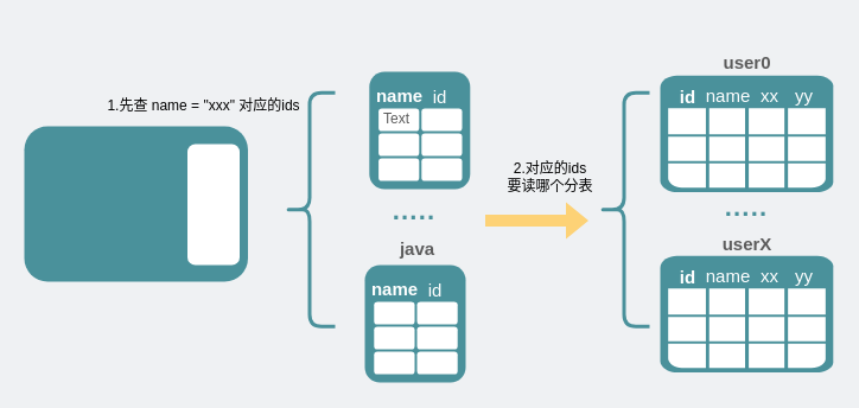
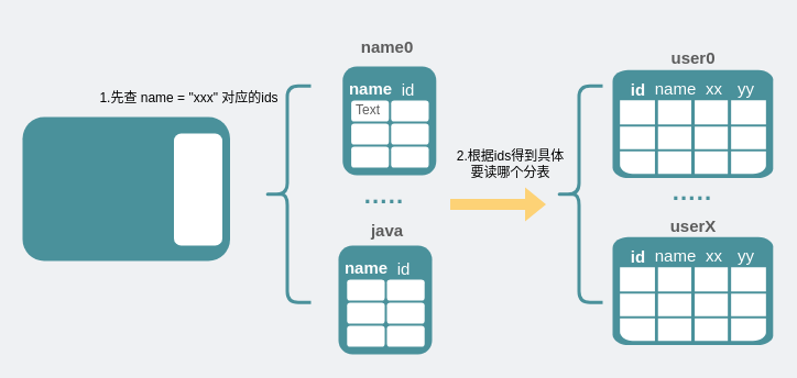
  <mxCell id="0" />
  <mxCell id="1" parent="0" />
  <mxCell id="2" value="" style="rounded=1;whiteSpace=wrap;html=1;fillColor=#4A919B;strokeColor=none;" vertex="1" parent="1"><mxGeometry x="307" y="223" width="85" height="99" as="geometry" /></mxCell>
  <mxCell id="3" value="" style="rounded=1;whiteSpace=wrap;html=1;fillColor=#4A919B;strokeColor=none;" parent="1" vertex="1"><mxGeometry x="20" y="106" width="188.5" height="131" as="geometry" /></mxCell>
  <mxCell id="4" value="" style="shadow=0;dashed=0;html=1;strokeColor=none;fillColor=#4A919B;labelPosition=center;verticalLabelPosition=bottom;verticalAlign=top;align=center;outlineConnect=0;shape=mxgraph.veeam.table;fontSize=22;" parent="1" vertex="1"><mxGeometry x="556" y="63.35" width="145.8" height="98.15" as="geometry" /></mxCell>
  <mxCell id="5" value="&lt;font color=&quot;#ffffff&quot; style=&quot;font-size: 22px;&quot;&gt;orm&lt;/font&gt;" style="rounded=1;whiteSpace=wrap;html=1;fillColor=#ffffff;strokeColor=none;" parent="1" vertex="1"><mxGeometry x="157.5" y="121" width="44" height="102" as="geometry" /></mxCell>
  <mxCell id="6" value="" style="shape=curlyBracket;whiteSpace=wrap;html=1;rounded=1;fontSize=22;fontColor=#FFFFFF;strokeColor=#4A919B;fillColor=none;strokeWidth=3;" parent="1" vertex="1"><mxGeometry x="239" y="77.85" width="43" height="197" as="geometry" /></mxCell>
  <mxCell id="7" value="&lt;span style=&quot;font-size: 15px;&quot;&gt;&lt;b&gt;id&lt;/b&gt;&lt;/span&gt;" style="text;strokeColor=none;fillColor=none;html=1;fontSize=15;fontStyle=0;verticalAlign=middle;align=center;fontColor=#FFFFFF;" parent="1" vertex="1"><mxGeometry x="556.8" y="70.5" width="44" height="20" as="geometry" /></mxCell>
  <mxCell id="8" value="&lt;font color=&quot;#5c5c5c&quot;&gt;&lt;span style=&quot;font-size: 15px;&quot;&gt;user0&lt;/span&gt;&lt;span style=&quot;font-family: monospace; font-size: 0px; font-weight: 400; text-align: start;&quot;&gt;%3CmxGraphModel%3E%3Croot%3E%3CmxCell%20id%3D%220%22%2F%3E%3CmxCell%20id%3D%221%22%20parent%3D%220%22%2F%3E%3CmxCell%20id%3D%222%22%20value%3D%22%26lt%3Bspan%20style%3D%26quot%3Bfont-size%3A%2015px%3B%26quot%3B%26gt%3Buser0%26lt%3B%2Fspan%26gt%3B%22%20style%3D%22text%3BstrokeColor%3Dnone%3BfillColor%3Dnone%3Bhtml%3D1%3BfontSize%3D24%3BfontStyle%3D1%3BverticalAlign%3Dmiddle%3Balign%3Dcenter%3BfontColor%3D%23FFFFFF%3B%22%20vertex%3D%221%22%20parent%3D%221%22%3E%3CmxGeometry%20x%3D%22328.1%22%20y%3D%221315%22%20width%3D%22100%22%20height%3D%2240%22%20as%3D%22geometry%22%2F%3E%3C%2FmxCell%3E%3C%2Froot%3E%3C%2FmxGraphModel%3E00&lt;/span&gt;&lt;/font&gt;" style="text;strokeColor=none;fillColor=none;html=1;fontSize=24;fontStyle=1;verticalAlign=middle;align=center;fontColor=#FFFFFF;" parent="1" vertex="1"><mxGeometry x="578.9" y="29.5" width="100" height="40" as="geometry" /></mxCell>
  <mxCell id="9" value="&lt;font color=&quot;#4a919b&quot; style=&quot;font-size: 22px;&quot;&gt;&lt;b&gt;·····&lt;/b&gt;&lt;/font&gt;" style="text;html=1;strokeColor=none;fillColor=none;align=center;verticalAlign=middle;whiteSpace=wrap;rounded=0;" parent="1" vertex="1"><mxGeometry x="598.9" y="165.85" width="60" height="30" as="geometry" /></mxCell>
  <mxCell id="10" style="edgeStyle=orthogonalEdgeStyle;rounded=0;orthogonalLoop=1;jettySize=auto;html=1;exitX=0.5;exitY=1;exitDx=0;exitDy=0;fontSize=15;fontColor=#4A919B;" parent="1" edge="1"><mxGeometry relative="1" as="geometry"><mxPoint x="574.3" y="112.35" as="sourcePoint" /><mxPoint x="574.3" y="112.35" as="targetPoint" /></mxGeometry></mxCell>
  <mxCell id="11" value="&lt;span style=&quot;font-size: 15px;&quot;&gt;name&lt;/span&gt;" style="text;strokeColor=none;fillColor=none;html=1;fontSize=15;fontStyle=0;verticalAlign=middle;align=center;fontColor=#FFFFFF;" parent="1" vertex="1"><mxGeometry x="590.8" y="69.5" width="44" height="20" as="geometry" /></mxCell>
  <mxCell id="12" value="&lt;span style=&quot;font-size: 15px;&quot;&gt;xx&lt;/span&gt;" style="text;strokeColor=none;fillColor=none;html=1;fontSize=15;fontStyle=0;verticalAlign=middle;align=center;fontColor=#FFFFFF;" parent="1" vertex="1"><mxGeometry x="625.8" y="69.5" width="44" height="20" as="geometry" /></mxCell>
  <mxCell id="13" value="yy" style="text;strokeColor=none;fillColor=none;html=1;fontSize=15;fontStyle=0;verticalAlign=middle;align=center;fontColor=#FFFFFF;" parent="1" vertex="1"><mxGeometry x="654.8" y="69.5" width="44" height="20" as="geometry" /></mxCell>
  <mxCell id="14" value="" style="shadow=0;dashed=0;html=1;strokeColor=none;fillColor=#4A919B;labelPosition=center;verticalLabelPosition=bottom;verticalAlign=top;align=center;outlineConnect=0;shape=mxgraph.veeam.table;fontSize=22;" parent="1" vertex="1"><mxGeometry x="556" y="215.35" width="145.8" height="98.15" as="geometry" /></mxCell>
  <mxCell id="15" value="&lt;span style=&quot;font-size: 15px;&quot;&gt;&lt;b&gt;id&lt;/b&gt;&lt;/span&gt;" style="text;strokeColor=none;fillColor=none;html=1;fontSize=15;fontStyle=0;verticalAlign=middle;align=center;fontColor=#FFFFFF;" parent="1" vertex="1"><mxGeometry x="556.8" y="222.5" width="44" height="20" as="geometry" /></mxCell>
  <mxCell id="16" value="&lt;font color=&quot;#5c5c5c&quot;&gt;&lt;span style=&quot;font-size: 15px;&quot;&gt;userX&lt;/span&gt;&lt;span style=&quot;font-family: monospace; font-size: 0px; font-weight: 400; text-align: start;&quot;&gt;%3CmxGraphModel%3E%3Croot%3E%3CmxCell%20id%3D%220%22%2F%3E%3CmxCell%20id%3D%221%22%20parent%3D%220%22%2F%3E%3CmxCell%20id%3D%222%22%20value%3D%22%26lt%3Bspan%20style%3D%26quot%3Bfont-size%3A%2015px%3B%26quot%3B%26gt%3Buser0%26lt%3B%2Fspan%26gt%3B%22%20style%3D%22text%3BstrokeColor%3Dnone%3BfillColor%3Dnone%3Bhtml%3D1%3BfontSize%3D24%3BfontStyle%3D1%3BverticalAlign%3Dmiddle%3Balign%3Dcenter%3BfontColor%3D%23FFFFFF%3B%22%20vertex%3D%221%22%20parent%3D%221%22%3E%3CmxGeometry%20x%3D%22328.1%22%20y%3D%221315%22%20width%3D%22100%22%20height%3D%2240%22%20as%3D%22geometry%22%2F%3E%3C%2FmxCell%3E%3C%2Froot%3E%3C%2FmxGraphModel%3E0&lt;/span&gt;&lt;/font&gt;" style="text;strokeColor=none;fillColor=none;html=1;fontSize=24;fontStyle=1;verticalAlign=middle;align=center;fontColor=#FFFFFF;" parent="1" vertex="1"><mxGeometry x="578.9" y="191.5" width="100" height="23" as="geometry" /></mxCell>
  <mxCell id="17" style="edgeStyle=orthogonalEdgeStyle;rounded=0;orthogonalLoop=1;jettySize=auto;html=1;exitX=0.5;exitY=1;exitDx=0;exitDy=0;fontSize=15;fontColor=#4A919B;" parent="1" edge="1"><mxGeometry relative="1" as="geometry"><mxPoint x="574.3" y="264.35" as="sourcePoint" /><mxPoint x="574.3" y="264.35" as="targetPoint" /></mxGeometry></mxCell>
  <mxCell id="18" value="&lt;span style=&quot;font-size: 15px;&quot;&gt;name&lt;/span&gt;" style="text;strokeColor=none;fillColor=none;html=1;fontSize=15;fontStyle=0;verticalAlign=middle;align=center;fontColor=#FFFFFF;" parent="1" vertex="1"><mxGeometry x="590.8" y="221.5" width="44" height="20" as="geometry" /></mxCell>
  <mxCell id="19" value="&lt;span style=&quot;font-size: 15px;&quot;&gt;xx&lt;/span&gt;" style="text;strokeColor=none;fillColor=none;html=1;fontSize=15;fontStyle=0;verticalAlign=middle;align=center;fontColor=#FFFFFF;" parent="1" vertex="1"><mxGeometry x="625.8" y="221.5" width="44" height="20" as="geometry" /></mxCell>
  <mxCell id="20" value="&lt;span style=&quot;font-size: 15px;&quot;&gt;yy&lt;/span&gt;" style="text;strokeColor=none;fillColor=none;html=1;fontSize=15;fontStyle=0;verticalAlign=middle;align=center;fontColor=#FFFFFF;" parent="1" vertex="1"><mxGeometry x="654.8" y="221.5" width="44" height="20" as="geometry" /></mxCell>
  <mxCell id="21" value="&lt;span style=&quot;font-size: 15px;&quot;&gt;id&lt;/span&gt;" style="text;strokeColor=none;fillColor=none;html=1;fontSize=15;fontStyle=0;verticalAlign=middle;align=center;fontColor=#FFFFFF;" vertex="1" parent="1"><mxGeometry x="344.2" y="234" width="44" height="20" as="geometry" /></mxCell>
  <mxCell id="22" value="&lt;font color=&quot;#5c5c5c&quot;&gt;&lt;span style=&quot;font-size: 15px;&quot;&gt;java&lt;/span&gt;&lt;/font&gt;" style="text;strokeColor=none;fillColor=none;html=1;fontSize=24;fontStyle=1;verticalAlign=middle;align=center;fontColor=#FFFFFF;" vertex="1" parent="1"><mxGeometry x="301" y="186.5" width="100" height="40" as="geometry" /></mxCell>
  <mxCell id="23" style="edgeStyle=orthogonalEdgeStyle;rounded=0;orthogonalLoop=1;jettySize=auto;html=1;exitX=0.5;exitY=1;exitDx=0;exitDy=0;fontSize=15;fontColor=#4A919B;" edge="1" parent="1"><mxGeometry relative="1" as="geometry"><mxPoint x="325.3" y="244.85" as="sourcePoint" /><mxPoint x="325.3" y="244.85" as="targetPoint" /></mxGeometry></mxCell>
  <mxCell id="24" value="&lt;span style=&quot;font-size: 15px;&quot;&gt;&lt;b&gt;name&lt;/b&gt;&lt;/span&gt;" style="text;strokeColor=none;fillColor=none;html=1;fontSize=15;fontStyle=0;verticalAlign=middle;align=center;fontColor=#FFFFFF;" vertex="1" parent="1"><mxGeometry x="315.7" y="234" width="32.9" height="17" as="geometry" /></mxCell>
  <mxCell id="25" value="" style="rounded=1;whiteSpace=wrap;html=1;fillColor=#FFFFFF;strokeColor=none;" vertex="1" parent="1"><mxGeometry x="314.8" y="254" width="34.2" height="19" as="geometry" /></mxCell>
  <mxCell id="26" value="" style="rounded=1;whiteSpace=wrap;html=1;fillColor=#FFFFFF;strokeColor=none;" vertex="1" parent="1"><mxGeometry x="351" y="254" width="34.2" height="19" as="geometry" /></mxCell>
  <mxCell id="27" value="" style="rounded=1;whiteSpace=wrap;html=1;fillColor=#FFFFFF;strokeColor=none;" vertex="1" parent="1"><mxGeometry x="314.8" y="275" width="34.2" height="19" as="geometry" /></mxCell>
  <mxCell id="28" value="" style="rounded=1;whiteSpace=wrap;html=1;fillColor=#FFFFFF;strokeColor=none;" vertex="1" parent="1"><mxGeometry x="351" y="275" width="34.2" height="19" as="geometry" /></mxCell>
  <mxCell id="29" value="" style="rounded=1;whiteSpace=wrap;html=1;fillColor=#FFFFFF;strokeColor=none;" vertex="1" parent="1"><mxGeometry x="314.8" y="296" width="34.2" height="19" as="geometry" /></mxCell>
  <mxCell id="30" value="" style="rounded=1;whiteSpace=wrap;html=1;fillColor=#FFFFFF;strokeColor=none;" vertex="1" parent="1"><mxGeometry x="351" y="296" width="34.2" height="19" as="geometry" /></mxCell>
  <mxCell id="31" value="" style="rounded=1;whiteSpace=wrap;html=1;fillColor=#4A919B;strokeColor=none;" vertex="1" parent="1"><mxGeometry x="310.8" y="60" width="85" height="99" as="geometry" /></mxCell>
  <mxCell id="32" value="&lt;span style=&quot;font-size: 15px;&quot;&gt;id&lt;/span&gt;" style="text;strokeColor=none;fillColor=none;html=1;fontSize=15;fontStyle=0;verticalAlign=middle;align=center;fontColor=#FFFFFF;" vertex="1" parent="1"><mxGeometry x="348" y="71" width="44" height="20" as="geometry" /></mxCell>
+ <mxCell id="33" value="&lt;font color=&quot;#5c5c5c&quot;&gt;&lt;span style=&quot;font-size: 15px;&quot;&gt;name0&lt;/span&gt;&lt;/font&gt;" style="text;strokeColor=none;fillColor=none;html=1;fontSize=24;fontStyle=1;verticalAlign=middle;align=center;fontColor=#FFFFFF;" vertex="1" parent="1"><mxGeometry x="301" y="20" width="100" height="40" as="geometry" /></mxCell>
  <mxCell id="34" style="edgeStyle=orthogonalEdgeStyle;rounded=0;orthogonalLoop=1;jettySize=auto;html=1;exitX=0.5;exitY=1;exitDx=0;exitDy=0;fontSize=15;fontColor=#4A919B;" edge="1" parent="1"><mxGeometry relative="1" as="geometry"><mxPoint x="329.1" y="81.85" as="sourcePoint" /><mxPoint x="329.1" y="81.85" as="targetPoint" /></mxGeometry></mxCell>
  <mxCell id="35" value="&lt;span style=&quot;font-size: 15px;&quot;&gt;&lt;b&gt;name&lt;/b&gt;&lt;/span&gt;" style="text;strokeColor=none;fillColor=none;html=1;fontSize=15;fontStyle=0;verticalAlign=middle;align=center;fontColor=#FFFFFF;" vertex="1" parent="1"><mxGeometry x="319.5" y="71" width="32.9" height="17" as="geometry" /></mxCell>
  <mxCell id="36" value="" style="rounded=1;whiteSpace=wrap;html=1;fillColor=#FFFFFF;strokeColor=none;" vertex="1" parent="1"><mxGeometry x="318.6" y="91" width="34.2" height="19" as="geometry" /></mxCell>
  <mxCell id="37" value="" style="rounded=1;whiteSpace=wrap;html=1;fillColor=#FFFFFF;strokeColor=none;" vertex="1" parent="1"><mxGeometry x="354.8" y="91" width="34.2" height="19" as="geometry" /></mxCell>
  <mxCell id="38" value="" style="rounded=1;whiteSpace=wrap;html=1;fillColor=#FFFFFF;strokeColor=none;" vertex="1" parent="1"><mxGeometry x="318.6" y="112" width="34.2" height="19" as="geometry" /></mxCell>
  <mxCell id="39" value="" style="rounded=1;whiteSpace=wrap;html=1;fillColor=#FFFFFF;strokeColor=none;" vertex="1" parent="1"><mxGeometry x="354.8" y="112" width="34.2" height="19" as="geometry" /></mxCell>
  <mxCell id="40" value="" style="rounded=1;whiteSpace=wrap;html=1;fillColor=#FFFFFF;strokeColor=none;" vertex="1" parent="1"><mxGeometry x="318.6" y="133" width="34.2" height="19" as="geometry" /></mxCell>
  <mxCell id="41" value="" style="rounded=1;whiteSpace=wrap;html=1;fillColor=#FFFFFF;strokeColor=none;" vertex="1" parent="1"><mxGeometry x="354.8" y="133" width="34.2" height="19" as="geometry" /></mxCell>
  <mxCell id="42" value="&lt;font color=&quot;#4a919b&quot; style=&quot;font-size: 22px;&quot;&gt;&lt;b&gt;·····&lt;/b&gt;&lt;/font&gt;" style="text;html=1;strokeColor=none;fillColor=none;align=center;verticalAlign=middle;whiteSpace=wrap;rounded=0;" vertex="1" parent="1"><mxGeometry x="318.6" y="169" width="60" height="30" as="geometry" /></mxCell>
  <mxCell id="43" value="1.先查 name = &quot;xxx&quot; 对应的ids" style="text;html=1;strokeColor=none;fillColor=none;align=center;verticalAlign=middle;whiteSpace=wrap;rounded=0;" vertex="1" parent="1"><mxGeometry x="78" y="71" width="187" height="36" as="geometry" /></mxCell>
  <mxCell id="44" value="" style="shape=flexArrow;endArrow=classic;html=1;rounded=0;strokeColor=none;fillColor=#FDD276;" edge="1" parent="1"><mxGeometry width="50" height="50" relative="1" as="geometry"><mxPoint x="408" y="185.59" as="sourcePoint" /><mxPoint x="496" y="185.59" as="targetPoint" /></mxGeometry></mxCell>
- <mxCell id="45" value="2.对应的ids&lt;br&gt;要读哪个分表" style="text;html=1;strokeColor=none;fillColor=none;align=center;verticalAlign=middle;whiteSpace=wrap;rounded=0;" vertex="1" parent="1"><mxGeometry x="370" y="131" width="187" height="36" as="geometry" /></mxCell>
+ <mxCell id="45" value="2.根据ids得到具体&lt;br&gt;要读哪个分表" style="text;html=1;strokeColor=none;fillColor=none;align=center;verticalAlign=middle;whiteSpace=wrap;rounded=0;" vertex="1" parent="1"><mxGeometry x="370" y="131" width="187" height="36" as="geometry" /></mxCell>
  <mxCell id="46" value="" style="shape=curlyBracket;whiteSpace=wrap;html=1;rounded=1;fontSize=22;fontColor=#FFFFFF;strokeColor=#4A919B;fillColor=none;strokeWidth=3;" vertex="1" parent="1"><mxGeometry x="504" y="77.85" width="43" height="197" as="geometry" /></mxCell>
  <mxCell id="47" value="Text" style="text;html=1;strokeColor=none;fillColor=none;align=center;verticalAlign=middle;whiteSpace=wrap;rounded=0;fontColor=#5C5C5C;" vertex="1" parent="1"><mxGeometry x="319" y="91" width="30" height="18" as="geometry" /></mxCell>
